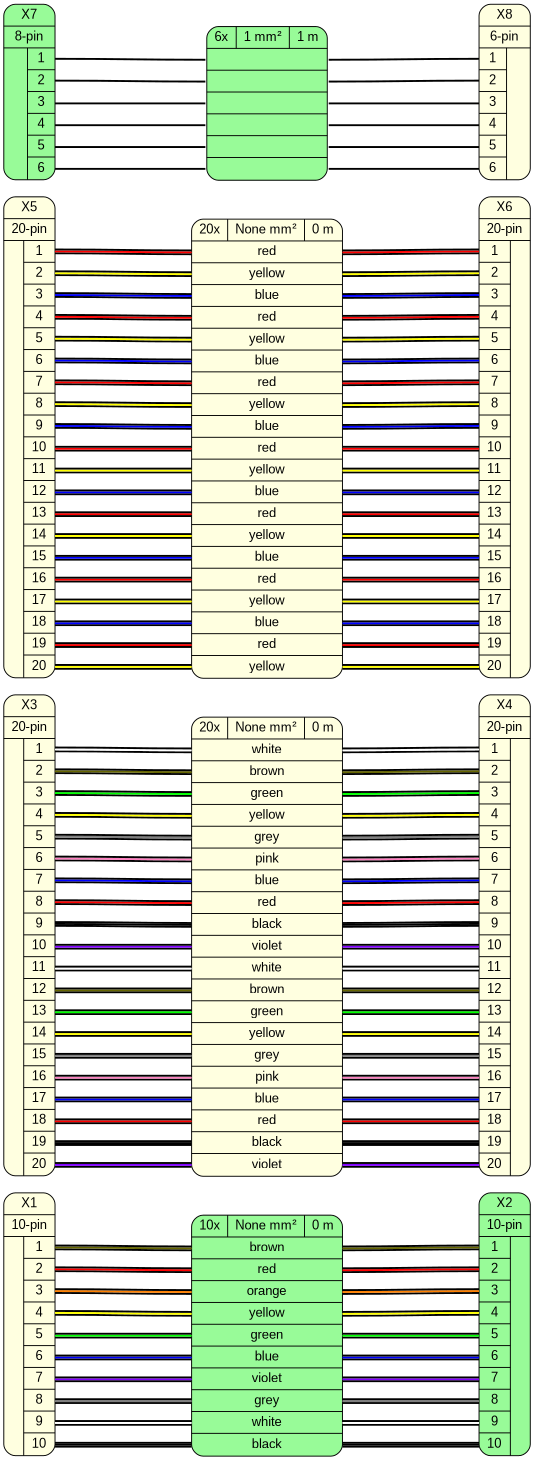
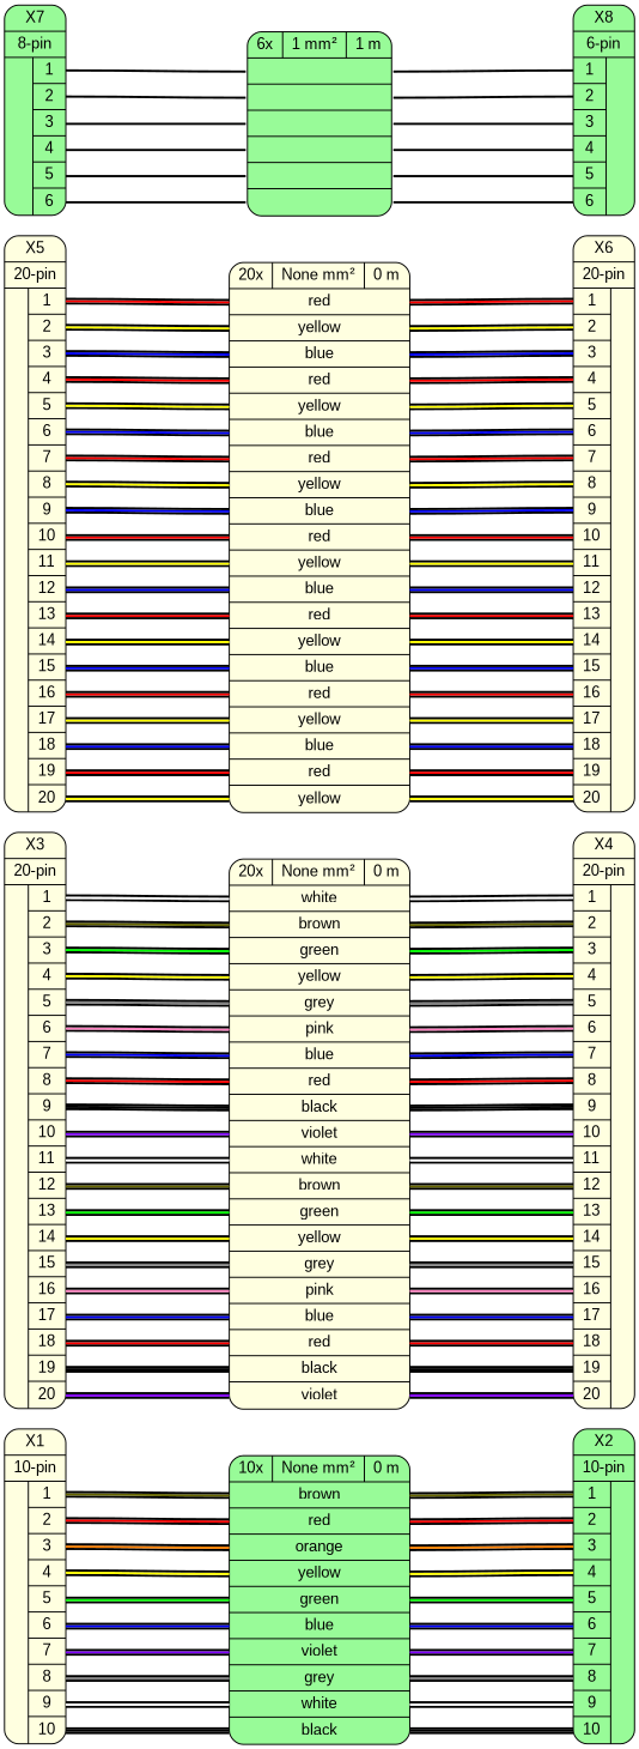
  graph {
    fontname="Liberation Sans"
    rankdir=LR
    ranksep=2
    node [fillcolor=lightyellow fontname="Liberation Sans" shape=record style="rounded,filled"]
    edge [color="#000000:#ff0000:#000000" fontname="Liberation Sans" headport=w1 style=bold tailport=p1]
    n1 [label="X1|{10-pin}|{{}|{<p1>1|<p2>2|<p3>3|<p4>4|<p5>5|<p6>6|<p7>7|<p8>8|<p9>9|<p10>10}}"]
    n2 [fillcolor=palegreen label="{10x|None mm²|0 m}|{{<w1>brown|<w2>red|<w3>orange|<w4>yellow|<w5>green|<w6>blue|<w7>violet|<w8>grey|<w9>white|<w10>black}}"]
    n3 [fillcolor=palegreen label="X2|{10-pin}|{{<p1>1|<p2>2|<p3>3|<p4>4|<p5>5|<p6>6|<p7>7|<p8>8|<p9>9|<p10>10}|{}}"]
    n4 [label="X3|{20-pin}|{{}|{<p1>1|<p2>2|<p3>3|<p4>4|<p5>5|<p6>6|<p7>7|<p8>8|<p9>9|<p10>10|<p11>11|<p12>12|<p13>13|<p14>14|<p15>15|<p16>16|<p17>17|<p18>18|<p19>19|<p20>20}}"]
    n5 [label="{20x|None mm²|0 m}|{{<w1>white|<w2>brown|<w3>green|<w4>yellow|<w5>grey|<w6>pink|<w7>blue|<w8>red|<w9>black|<w10>violet|<w11>white|<w12>brown|<w13>green|<w14>yellow|<w15>grey|<w16>pink|<w17>blue|<w18>red|<w19>black|<w20>violet}}"]
    n6 [label="X4|{20-pin}|{{<p1>1|<p2>2|<p3>3|<p4>4|<p5>5|<p6>6|<p7>7|<p8>8|<p9>9|<p10>10|<p11>11|<p12>12|<p13>13|<p14>14|<p15>15|<p16>16|<p17>17|<p18>18|<p19>19|<p20>20}|{}}"]
    n7 [label="X5|{20-pin}|{{}|{<p1>1|<p2>2|<p3>3|<p4>4|<p5>5|<p6>6|<p7>7|<p8>8|<p9>9|<p10>10|<p11>11|<p12>12|<p13>13|<p14>14|<p15>15|<p16>16|<p17>17|<p18>18|<p19>19|<p20>20}}"]
    n8 [label="{20x|None mm²|0 m}|{{<w1>red|<w2>yellow|<w3>blue|<w4>red|<w5>yellow|<w6>blue|<w7>red|<w8>yellow|<w9>blue|<w10>red|<w11>yellow|<w12>blue|<w13>red|<w14>yellow|<w15>blue|<w16>red|<w17>yellow|<w18>blue|<w19>red|<w20>yellow}}"]
    n9 [label="X6|{20-pin}|{{<p1>1|<p2>2|<p3>3|<p4>4|<p5>5|<p6>6|<p7>7|<p8>8|<p9>9|<p10>10|<p11>11|<p12>12|<p13>13|<p14>14|<p15>15|<p16>16|<p17>17|<p18>18|<p19>19|<p20>20}|{}}"]
    n10 [fillcolor=palegreen label="X7|{8-pin}|{{}|{<p1>1|<p2>2|<p3>3|<p4>4|<p5>5|<p6>6}}"]
    n11 [fillcolor=palegreen label="{6x|1 mm²|1 m}|{{<w1>|<w2>|<w3>|<w4>|<w5>|<w6>}}"]
-   n12 [label="X8|{6-pin}|{{<p1>1|<p2>2|<p3>3|<p4>4|<p5>5|<p6>6}|{}}"]
+   n12 [fillcolor=palegreen label="X8|{6-pin}|{{<p1>1|<p2>2|<p3>3|<p4>4|<p5>5|<p6>6}|{}}"]
    n1 -- n2 [color="#000000:#666600:#000000"]
    n1 -- n2 [headport=w2 tailport=p2]
    n1 -- n2 [color="#000000:#ff8000:#000000" headport=w3 tailport=p3]
    n1 -- n2 [color="#000000:#ffff00:#000000" headport=w4 tailport=p4]
    n1 -- n2 [color="#000000:#00ff00:#000000" headport=w5 tailport=p5]
    n1 -- n2 [color="#000000:#0000ff:#000000" headport=w6 tailport=p6]
    n1 -- n2 [color="#000000:#8000ff:#000000" headport=w7 tailport=p7]
    n1 -- n2 [color="#000000:#808080:#000000" headport=w8 tailport=p8]
    n1 -- n2 [color="#000000:#ffffff:#000000" headport=w9 tailport=p9]
    n1 -- n2 [color="#000000:#000000:#000000" headport=w10 tailport=p10]
    n2 -- n3 [color="#000000:#666600:#000000" headport=p1 tailport=w1]
    n2 -- n3 [headport=p2 tailport=w2]
    n2 -- n3 [color="#000000:#ff8000:#000000" headport=p3 tailport=w3]
    n2 -- n3 [color="#000000:#ffff00:#000000" headport=p4 tailport=w4]
    n2 -- n3 [color="#000000:#00ff00:#000000" headport=p5 tailport=w5]
    n2 -- n3 [color="#000000:#0000ff:#000000" headport=p6 tailport=w6]
    n2 -- n3 [color="#000000:#8000ff:#000000" headport=p7 tailport=w7]
    n2 -- n3 [color="#000000:#808080:#000000" headport=p8 tailport=w8]
    n2 -- n3 [color="#000000:#ffffff:#000000" headport=p9 tailport=w9]
    n2 -- n3 [color="#000000:#000000:#000000" headport=p10 tailport=w10]
    n4 -- n5 [color="#000000:#ffffff:#000000"]
    n4 -- n5 [color="#000000:#666600:#000000" headport=w2 tailport=p2]
    n4 -- n5 [color="#000000:#00ff00:#000000" headport=w3 tailport=p3]
    n4 -- n5 [color="#000000:#ffff00:#000000" headport=w4 tailport=p4]
    n4 -- n5 [color="#000000:#808080:#000000" headport=w5 tailport=p5]
    n4 -- n5 [color="#000000:#ff80c0:#000000" headport=w6 tailport=p6]
    n4 -- n5 [color="#000000:#0000ff:#000000" headport=w7 tailport=p7]
    n4 -- n5 [headport=w8 tailport=p8]
    n4 -- n5 [color="#000000:#000000:#000000" headport=w9 tailport=p9]
    n4 -- n5 [color="#000000:#8000ff:#000000" headport=w10 tailport=p10]
    n4 -- n5 [color="#000000:#ffffff:#000000" headport=w11 tailport=p11]
    n4 -- n5 [color="#000000:#666600:#000000" headport=w12 tailport=p12]
    n4 -- n5 [color="#000000:#00ff00:#000000" headport=w13 tailport=p13]
    n4 -- n5 [color="#000000:#ffff00:#000000" headport=w14 tailport=p14]
    n4 -- n5 [color="#000000:#808080:#000000" headport=w15 tailport=p15]
    n4 -- n5 [color="#000000:#ff80c0:#000000" headport=w16 tailport=p16]
    n4 -- n5 [color="#000000:#0000ff:#000000" headport=w17 tailport=p17]
    n4 -- n5 [headport=w18 tailport=p18]
    n4 -- n5 [color="#000000:#000000:#000000" headport=w19 tailport=p19]
    n4 -- n5 [color="#000000:#8000ff:#000000" headport=w20 tailport=p20]
    n5 -- n6 [color="#000000:#ffffff:#000000" headport=p1 tailport=w1]
    n5 -- n6 [color="#000000:#666600:#000000" headport=p2 tailport=w2]
    n5 -- n6 [color="#000000:#00ff00:#000000" headport=p3 tailport=w3]
    n5 -- n6 [color="#000000:#ffff00:#000000" headport=p4 tailport=w4]
    n5 -- n6 [color="#000000:#808080:#000000" headport=p5 tailport=w5]
    n5 -- n6 [color="#000000:#ff80c0:#000000" headport=p6 tailport=w6]
    n5 -- n6 [color="#000000:#0000ff:#000000" headport=p7 tailport=w7]
    n5 -- n6 [headport=p8 tailport=w8]
    n5 -- n6 [color="#000000:#000000:#000000" headport=p9 tailport=w9]
    n5 -- n6 [color="#000000:#8000ff:#000000" headport=p10 tailport=w10]
    n5 -- n6 [color="#000000:#ffffff:#000000" headport=p11 tailport=w11]
    n5 -- n6 [color="#000000:#666600:#000000" headport=p12 tailport=w12]
    n5 -- n6 [color="#000000:#00ff00:#000000" headport=p13 tailport=w13]
    n5 -- n6 [color="#000000:#ffff00:#000000" headport=p14 tailport=w14]
    n5 -- n6 [color="#000000:#808080:#000000" headport=p15 tailport=w15]
    n5 -- n6 [color="#000000:#ff80c0:#000000" headport=p16 tailport=w16]
    n5 -- n6 [color="#000000:#0000ff:#000000" headport=p17 tailport=w17]
    n5 -- n6 [headport=p18 tailport=w18]
    n5 -- n6 [color="#000000:#000000:#000000" headport=p19 tailport=w19]
    n5 -- n6 [color="#000000:#8000ff:#000000" headport=p20 tailport=w20]
    n7 -- n8
    n7 -- n8 [color="#000000:#ffff00:#000000" headport=w2 tailport=p2]
    n7 -- n8 [color="#000000:#0000ff:#000000" headport=w3 tailport=p3]
    n7 -- n8 [headport=w4 tailport=p4]
    n7 -- n8 [color="#000000:#ffff00:#000000" headport=w5 tailport=p5]
    n7 -- n8 [color="#000000:#0000ff:#000000" headport=w6 tailport=p6]
    n7 -- n8 [headport=w7 tailport=p7]
    n7 -- n8 [color="#000000:#ffff00:#000000" headport=w8 tailport=p8]
    n7 -- n8 [color="#000000:#0000ff:#000000" headport=w9 tailport=p9]
    n7 -- n8 [headport=w10 tailport=p10]
    n7 -- n8 [color="#000000:#ffff00:#000000" headport=w11 tailport=p11]
    n7 -- n8 [color="#000000:#0000ff:#000000" headport=w12 tailport=p12]
    n7 -- n8 [headport=w13 tailport=p13]
    n7 -- n8 [color="#000000:#ffff00:#000000" headport=w14 tailport=p14]
    n7 -- n8 [color="#000000:#0000ff:#000000" headport=w15 tailport=p15]
    n7 -- n8 [headport=w16 tailport=p16]
    n7 -- n8 [color="#000000:#ffff00:#000000" headport=w17 tailport=p17]
    n7 -- n8 [color="#000000:#0000ff:#000000" headport=w18 tailport=p18]
    n7 -- n8 [headport=w19 tailport=p19]
    n7 -- n8 [color="#000000:#ffff00:#000000" headport=w20 tailport=p20]
    n8 -- n9 [headport=p1 tailport=w1]
    n8 -- n9 [color="#000000:#ffff00:#000000" headport=p2 tailport=w2]
    n8 -- n9 [color="#000000:#0000ff:#000000" headport=p3 tailport=w3]
    n8 -- n9 [headport=p4 tailport=w4]
    n8 -- n9 [color="#000000:#ffff00:#000000" headport=p5 tailport=w5]
    n8 -- n9 [color="#000000:#0000ff:#000000" headport=p6 tailport=w6]
    n8 -- n9 [headport=p7 tailport=w7]
    n8 -- n9 [color="#000000:#ffff00:#000000" headport=p8 tailport=w8]
    n8 -- n9 [color="#000000:#0000ff:#000000" headport=p9 tailport=w9]
    n8 -- n9 [headport=p10 tailport=w10]
    n8 -- n9 [color="#000000:#ffff00:#000000" headport=p11 tailport=w11]
    n8 -- n9 [color="#000000:#0000ff:#000000" headport=p12 tailport=w12]
    n8 -- n9 [headport=p13 tailport=w13]
    n8 -- n9 [color="#000000:#ffff00:#000000" headport=p14 tailport=w14]
    n8 -- n9 [color="#000000:#0000ff:#000000" headport=p15 tailport=w15]
    n8 -- n9 [headport=p16 tailport=w16]
    n8 -- n9 [color="#000000:#ffff00:#000000" headport=p17 tailport=w17]
    n8 -- n9 [color="#000000:#0000ff:#000000" headport=p18 tailport=w18]
    n8 -- n9 [headport=p19 tailport=w19]
    n8 -- n9 [color="#000000:#ffff00:#000000" headport=p20 tailport=w20]
    n10 -- n11 [color="#000000"]
    n10 -- n11 [color="#000000" headport=w2 tailport=p2]
    n10 -- n11 [color="#000000" headport=w3 tailport=p3]
    n10 -- n11 [color="#000000" headport=w4 tailport=p4]
    n10 -- n11 [color="#000000" headport=w5 tailport=p5]
    n10 -- n11 [color="#000000" headport=w6 tailport=p6]
    n11 -- n12 [color="#000000" headport=p1 tailport=w1]
    n11 -- n12 [color="#000000" headport=p2 tailport=w2]
    n11 -- n12 [color="#000000" headport=p3 tailport=w3]
    n11 -- n12 [color="#000000" headport=p4 tailport=w4]
    n11 -- n12 [color="#000000" headport=p5 tailport=w5]
    n11 -- n12 [color="#000000" headport=p6 tailport=w6]
  }
